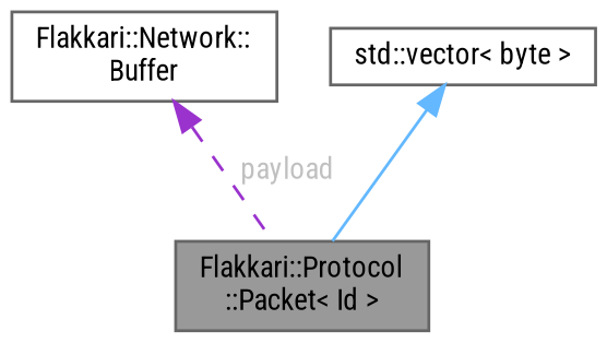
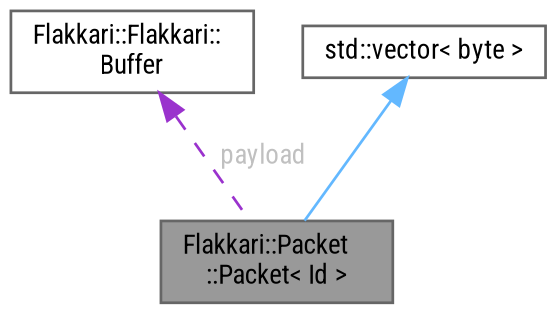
  digraph {
    fontname="Roboto Condensed"
    node [color=gray40 fillcolor=white fontname="Roboto Condensed" fontsize=10 shape=box style=filled]
    edge [dir=back fontname="Roboto Condensed" fontsize=10 labelfontname=Helvetica labelfontsize=10]
-   n1 [fillcolor=grey60 fontcolor=black height=0.2 label="Flakkari::Protocol\l::Packet\< Id \>" width=0.4]
-   n2 [height=0.2 label="Flakkari::Network::\lBuffer" width=0.4]
+   n1 [fillcolor=grey60 fontcolor=black height=0.2 label="Flakkari::Packet\l::Packet\< Id \>" width=0.4]
+   n2 [height=0.2 label="Flakkari::Flakkari::\lBuffer" width=0.4]
    n3 [height=0.2 label="std::vector\< byte \>" width=0.4]
    n2 -> n1 [color=darkorchid3 fontcolor=grey label=" payload" style=dashed]
    n3 -> n1 [color=steelblue1 style=solid]
  }
